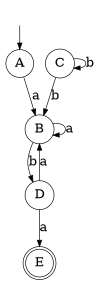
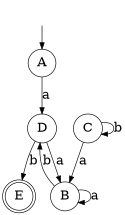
  digraph {
    rankdir=TB
    node [fontsize=20 shape=circle]
    edge [fontsize="20pt"]
    "" [shape=plaintext]
    n2 [label=A]
    n3 [label=B]
    n4 [label=E shape=doublecircle]
    n5 [label=D]
    n6 [label=C]
    "" -> n2
-   n2 -> n3 [label=a]
+   n2 -> n5 [label=a]
    n3 -> n3 [label=a]
    n3 -> n5 [label=b]
    n5 -> n3 [label=a]
-   n5 -> n4 [label=a]
-   n6 -> n3 [label=b]
+   n5 -> n4 [label=b]
+   n6 -> n3 [label=a]
    n6 -> n6 [label=b]
  }
